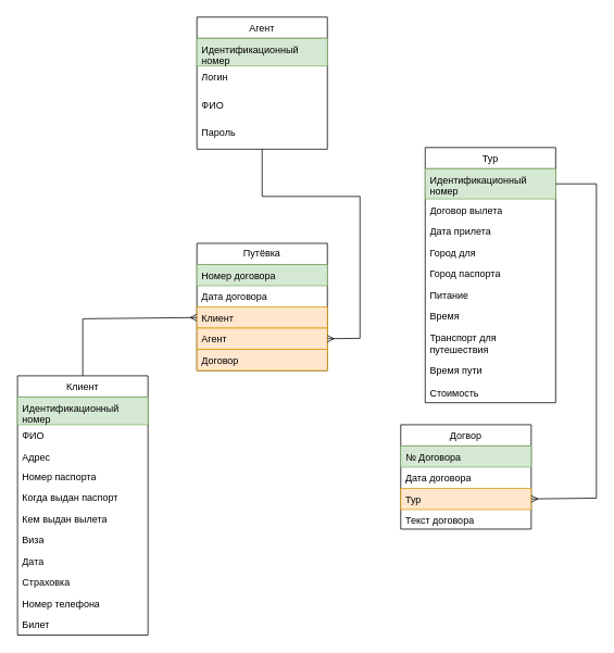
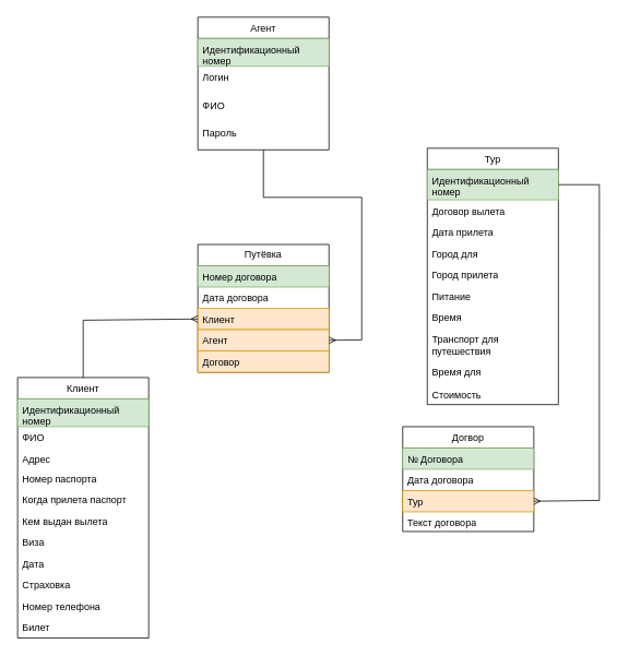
  <mxCell id="0" />
  <mxCell id="1" parent="0" />
  <mxCell id="2" value="Агент" style="swimlane;fontStyle=0;childLayout=stackLayout;horizontal=1;startSize=26;fillColor=none;horizontalStack=0;resizeParent=1;resizeParentMax=0;resizeLast=0;collapsible=1;marginBottom=0;whiteSpace=wrap;html=1;" parent="1" vertex="1"><mxGeometry x="240.988" y="20.506" width="160" height="162" as="geometry" /></mxCell>
  <mxCell id="3" value="Идентификационный номер" style="text;strokeColor=#82b366;fillColor=#d5e8d4;align=left;verticalAlign=top;spacingLeft=4;spacingRight=4;overflow=hidden;rotatable=0;points=[[0,0.5],[1,0.5]];portConstraint=eastwest;whiteSpace=wrap;html=1;fillStyle=solid;" parent="2" vertex="1"><mxGeometry y="26" width="160" height="34" as="geometry" /></mxCell>
  <mxCell id="4" value="Логин" style="text;strokeColor=none;fillColor=none;align=left;verticalAlign=top;spacingLeft=4;spacingRight=4;overflow=hidden;rotatable=0;points=[[0,0.5],[1,0.5]];portConstraint=eastwest;whiteSpace=wrap;html=1;" parent="2" vertex="1"><mxGeometry y="60" width="160" height="34" as="geometry" /></mxCell>
  <mxCell id="5" value="ФИО&amp;nbsp;" style="text;strokeColor=none;fillColor=none;align=left;verticalAlign=top;spacingLeft=4;spacingRight=4;overflow=hidden;rotatable=0;points=[[0,0.5],[1,0.5]];portConstraint=eastwest;whiteSpace=wrap;html=1;" parent="2" vertex="1"><mxGeometry y="94" width="160" height="34" as="geometry" /></mxCell>
  <mxCell id="6" value="Пароль" style="text;strokeColor=none;fillColor=none;align=left;verticalAlign=top;spacingLeft=4;spacingRight=4;overflow=hidden;rotatable=0;points=[[0,0.5],[1,0.5]];portConstraint=eastwest;whiteSpace=wrap;html=1;" parent="2" vertex="1"><mxGeometry y="128" width="160" height="34" as="geometry" /></mxCell>
  <mxCell id="7" value="Догвор" style="swimlane;fontStyle=0;childLayout=stackLayout;horizontal=1;startSize=26;fillColor=none;horizontalStack=0;resizeParent=1;resizeParentMax=0;resizeLast=0;collapsible=1;marginBottom=0;whiteSpace=wrap;html=1;" parent="1" vertex="1"><mxGeometry x="490.988" y="520.506" width="160" height="128" as="geometry" /></mxCell>
  <mxCell id="8" value="№ Договора" style="text;align=left;verticalAlign=top;spacingLeft=4;spacingRight=4;overflow=hidden;rotatable=0;points=[[0,0.5],[1,0.5]];portConstraint=eastwest;whiteSpace=wrap;html=1;fillColor=#d5e8d4;strokeColor=#82b366;" parent="7" vertex="1"><mxGeometry y="26" width="160" height="26" as="geometry" /></mxCell>
  <mxCell id="9" value="Дата договора" style="text;align=left;verticalAlign=top;spacingLeft=4;spacingRight=4;overflow=hidden;rotatable=0;points=[[0,0.5],[1,0.5]];portConstraint=eastwest;whiteSpace=wrap;html=1;" parent="7" vertex="1"><mxGeometry y="52" width="160" height="26" as="geometry" /></mxCell>
  <mxCell id="10" value="Тур" style="text;align=left;verticalAlign=top;spacingLeft=4;spacingRight=4;overflow=hidden;rotatable=0;points=[[0,0.5],[1,0.5]];portConstraint=eastwest;whiteSpace=wrap;html=1;fillColor=#ffe6cc;strokeColor=#d79b00;" parent="7" vertex="1"><mxGeometry y="78" width="160" height="26" as="geometry" /></mxCell>
  <mxCell id="11" value="Текст договора" style="text;strokeColor=none;fillColor=none;align=left;verticalAlign=top;spacingLeft=4;spacingRight=4;overflow=hidden;rotatable=0;points=[[0,0.5],[1,0.5]];portConstraint=eastwest;whiteSpace=wrap;html=1;" parent="7" vertex="1"><mxGeometry y="104" width="160" height="24" as="geometry" /></mxCell>
  <mxCell id="12" value="Путёвка" style="swimlane;fontStyle=0;childLayout=stackLayout;horizontal=1;startSize=26;fillColor=none;horizontalStack=0;resizeParent=1;resizeParentMax=0;resizeLast=0;collapsible=1;marginBottom=0;whiteSpace=wrap;html=1;" parent="1" vertex="1"><mxGeometry x="240.988" y="298.006" width="160" height="156" as="geometry" /></mxCell>
  <mxCell id="13" value="Номер договора" style="text;strokeColor=#82b366;fillColor=#d5e8d4;align=left;verticalAlign=top;spacingLeft=4;spacingRight=4;overflow=hidden;rotatable=0;points=[[0,0.5],[1,0.5]];portConstraint=eastwest;whiteSpace=wrap;html=1;" parent="12" vertex="1"><mxGeometry y="26" width="160" height="26" as="geometry" /></mxCell>
  <mxCell id="14" value="Дата договора&amp;nbsp;" style="text;align=left;verticalAlign=top;spacingLeft=4;spacingRight=4;overflow=hidden;rotatable=0;points=[[0,0.5],[1,0.5]];portConstraint=eastwest;whiteSpace=wrap;html=1;" parent="12" vertex="1"><mxGeometry y="52" width="160" height="26" as="geometry" /></mxCell>
  <mxCell id="15" value="Клиент" style="text;align=left;verticalAlign=top;spacingLeft=4;spacingRight=4;overflow=hidden;rotatable=0;points=[[0,0.5],[1,0.5]];portConstraint=eastwest;whiteSpace=wrap;html=1;fillColor=#ffe6cc;strokeColor=#d79b00;" parent="12" vertex="1"><mxGeometry y="78" width="160" height="26" as="geometry" /></mxCell>
  <mxCell id="16" value="Агент" style="text;align=left;verticalAlign=top;spacingLeft=4;spacingRight=4;overflow=hidden;rotatable=0;points=[[0,0.5],[1,0.5]];portConstraint=eastwest;whiteSpace=wrap;html=1;fillColor=#ffe6cc;strokeColor=#d79b00;" parent="12" vertex="1"><mxGeometry y="104" width="160" height="26" as="geometry" /></mxCell>
  <mxCell id="17" value="Договор" style="text;align=left;verticalAlign=top;spacingLeft=4;spacingRight=4;overflow=hidden;rotatable=0;points=[[0,0.5],[1,0.5]];portConstraint=eastwest;whiteSpace=wrap;html=1;fillColor=#ffe6cc;strokeColor=#d79b00;" parent="12" vertex="1"><mxGeometry y="130" width="160" height="26" as="geometry" /></mxCell>
  <mxCell id="18" value="Тур" style="swimlane;fontStyle=0;childLayout=stackLayout;horizontal=1;startSize=26;fillColor=none;horizontalStack=0;resizeParent=1;resizeParentMax=0;resizeLast=0;collapsible=1;marginBottom=0;whiteSpace=wrap;html=1;" parent="1" vertex="1"><mxGeometry x="520.988" y="180.506" width="160" height="313" as="geometry" /></mxCell>
  <mxCell id="19" value="Идентификационный номер" style="text;strokeColor=#82b366;fillColor=#d5e8d4;align=left;verticalAlign=top;spacingLeft=4;spacingRight=4;overflow=hidden;rotatable=0;points=[[0,0.5],[1,0.5]];portConstraint=eastwest;whiteSpace=wrap;html=1;" parent="18" vertex="1"><mxGeometry y="26" width="160" height="37" as="geometry" /></mxCell>
  <mxCell id="20" value="Договор вылета" style="text;strokeColor=none;fillColor=none;align=left;verticalAlign=top;spacingLeft=4;spacingRight=4;overflow=hidden;rotatable=0;points=[[0,0.5],[1,0.5]];portConstraint=eastwest;whiteSpace=wrap;html=1;" parent="18" vertex="1"><mxGeometry y="63" width="160" height="26" as="geometry" /></mxCell>
  <mxCell id="21" value="Дата прилета" style="text;strokeColor=none;fillColor=none;align=left;verticalAlign=top;spacingLeft=4;spacingRight=4;overflow=hidden;rotatable=0;points=[[0,0.5],[1,0.5]];portConstraint=eastwest;whiteSpace=wrap;html=1;" parent="18" vertex="1"><mxGeometry y="89" width="160" height="26" as="geometry" /></mxCell>
  <mxCell id="22" value="Город для" style="text;strokeColor=none;fillColor=none;align=left;verticalAlign=top;spacingLeft=4;spacingRight=4;overflow=hidden;rotatable=0;points=[[0,0.5],[1,0.5]];portConstraint=eastwest;whiteSpace=wrap;html=1;" vertex="1" parent="18"><mxGeometry y="115" width="160" height="26" as="geometry" /></mxCell>
- <mxCell id="23" value="Город паспорта" style="text;strokeColor=none;fillColor=none;align=left;verticalAlign=top;spacingLeft=4;spacingRight=4;overflow=hidden;rotatable=0;points=[[0,0.5],[1,0.5]];portConstraint=eastwest;whiteSpace=wrap;html=1;" vertex="1" parent="18"><mxGeometry y="141" width="160" height="26" as="geometry" /></mxCell>
+ <mxCell id="23" value="Город прилета" style="text;strokeColor=none;fillColor=none;align=left;verticalAlign=top;spacingLeft=4;spacingRight=4;overflow=hidden;rotatable=0;points=[[0,0.5],[1,0.5]];portConstraint=eastwest;whiteSpace=wrap;html=1;" vertex="1" parent="18"><mxGeometry y="141" width="160" height="26" as="geometry" /></mxCell>
  <mxCell id="24" value="Питание" style="text;strokeColor=none;fillColor=none;align=left;verticalAlign=top;spacingLeft=4;spacingRight=4;overflow=hidden;rotatable=0;points=[[0,0.5],[1,0.5]];portConstraint=eastwest;whiteSpace=wrap;html=1;" parent="18" vertex="1"><mxGeometry y="167" width="160" height="26" as="geometry" /></mxCell>
  <mxCell id="25" value="Время" style="text;strokeColor=none;fillColor=none;align=left;verticalAlign=top;spacingLeft=4;spacingRight=4;overflow=hidden;rotatable=0;points=[[0,0.5],[1,0.5]];portConstraint=eastwest;whiteSpace=wrap;html=1;" vertex="1" parent="18"><mxGeometry y="193" width="160" height="27" as="geometry" /></mxCell>
  <mxCell id="26" value="Транспорт для путешествия" style="text;strokeColor=none;fillColor=none;align=left;verticalAlign=top;spacingLeft=4;spacingRight=4;overflow=hidden;rotatable=0;points=[[0,0.5],[1,0.5]];portConstraint=eastwest;whiteSpace=wrap;html=1;" vertex="1" parent="18"><mxGeometry y="220" width="160" height="40" as="geometry" /></mxCell>
- <mxCell id="27" value="Время пути" style="text;strokeColor=none;fillColor=none;align=left;verticalAlign=top;spacingLeft=4;spacingRight=4;overflow=hidden;rotatable=0;points=[[0,0.5],[1,0.5]];portConstraint=eastwest;whiteSpace=wrap;html=1;" vertex="1" parent="18"><mxGeometry y="260" width="160" height="27" as="geometry" /></mxCell>
+ <mxCell id="27" value="Время для" style="text;strokeColor=none;fillColor=none;align=left;verticalAlign=top;spacingLeft=4;spacingRight=4;overflow=hidden;rotatable=0;points=[[0,0.5],[1,0.5]];portConstraint=eastwest;whiteSpace=wrap;html=1;" vertex="1" parent="18"><mxGeometry y="260" width="160" height="27" as="geometry" /></mxCell>
  <mxCell id="28" value="Стоимость" style="text;strokeColor=none;fillColor=none;align=left;verticalAlign=top;spacingLeft=4;spacingRight=4;overflow=hidden;rotatable=0;points=[[0,0.5],[1,0.5]];portConstraint=eastwest;whiteSpace=wrap;html=1;" vertex="1" parent="18"><mxGeometry y="287" width="160" height="26" as="geometry" /></mxCell>
  <mxCell id="29" value="Клиент" style="swimlane;fontStyle=0;childLayout=stackLayout;horizontal=1;startSize=26;fillColor=none;horizontalStack=0;resizeParent=1;resizeParentMax=0;resizeLast=0;collapsible=1;marginBottom=0;whiteSpace=wrap;html=1;" parent="1" vertex="1"><mxGeometry x="20.988" y="460.506" width="160" height="318" as="geometry" /></mxCell>
  <mxCell id="30" value="Идентификационный номер" style="text;strokeColor=#82b366;fillColor=#d5e8d4;align=left;verticalAlign=top;spacingLeft=4;spacingRight=4;overflow=hidden;rotatable=0;points=[[0,0.5],[1,0.5]];portConstraint=eastwest;whiteSpace=wrap;html=1;" parent="29" vertex="1"><mxGeometry y="26" width="160" height="34" as="geometry" /></mxCell>
  <mxCell id="31" value="ФИО" style="text;strokeColor=none;fillColor=none;align=left;verticalAlign=top;spacingLeft=4;spacingRight=4;overflow=hidden;rotatable=0;points=[[0,0.5],[1,0.5]];portConstraint=eastwest;whiteSpace=wrap;html=1;" parent="29" vertex="1"><mxGeometry y="60" width="160" height="26" as="geometry" /></mxCell>
  <mxCell id="32" value="Адрес" style="text;strokeColor=none;fillColor=none;align=left;verticalAlign=top;spacingLeft=4;spacingRight=4;overflow=hidden;rotatable=0;points=[[0,0.5],[1,0.5]];portConstraint=eastwest;whiteSpace=wrap;html=1;" parent="29" vertex="1"><mxGeometry y="86" width="160" height="24" as="geometry" /></mxCell>
  <mxCell id="33" value="Номер паспорта" style="text;strokeColor=none;fillColor=none;align=left;verticalAlign=top;spacingLeft=4;spacingRight=4;overflow=hidden;rotatable=0;points=[[0,0.5],[1,0.5]];portConstraint=eastwest;whiteSpace=wrap;html=1;" parent="29" vertex="1"><mxGeometry y="110" width="160" height="26" as="geometry" /></mxCell>
- <mxCell id="34" value="Когда выдан паспорт" style="text;align=left;verticalAlign=top;spacingLeft=4;spacingRight=4;overflow=hidden;rotatable=0;points=[[0,0.5],[1,0.5]];portConstraint=eastwest;whiteSpace=wrap;html=1;" parent="29" vertex="1"><mxGeometry y="136" width="160" height="26" as="geometry" /></mxCell>
+ <mxCell id="34" value="Когда прилета паспорт" style="text;align=left;verticalAlign=top;spacingLeft=4;spacingRight=4;overflow=hidden;rotatable=0;points=[[0,0.5],[1,0.5]];portConstraint=eastwest;whiteSpace=wrap;html=1;" parent="29" vertex="1"><mxGeometry y="136" width="160" height="26" as="geometry" /></mxCell>
  <mxCell id="35" value="Кем выдан вылета" style="text;align=left;verticalAlign=top;spacingLeft=4;spacingRight=4;overflow=hidden;rotatable=0;points=[[0,0.5],[1,0.5]];portConstraint=eastwest;whiteSpace=wrap;html=1;" parent="29" vertex="1"><mxGeometry y="162" width="160" height="26" as="geometry" /></mxCell>
  <mxCell id="36" value="Виза" style="text;align=left;verticalAlign=top;spacingLeft=4;spacingRight=4;overflow=hidden;rotatable=0;points=[[0,0.5],[1,0.5]];portConstraint=eastwest;whiteSpace=wrap;html=1;" parent="29" vertex="1"><mxGeometry y="188" width="160" height="26" as="geometry" /></mxCell>
  <mxCell id="37" value="Дата" style="text;align=left;verticalAlign=top;spacingLeft=4;spacingRight=4;overflow=hidden;rotatable=0;points=[[0,0.5],[1,0.5]];portConstraint=eastwest;whiteSpace=wrap;html=1;" parent="29" vertex="1"><mxGeometry y="214" width="160" height="26" as="geometry" /></mxCell>
  <mxCell id="38" value="Страховка" style="text;align=left;verticalAlign=top;spacingLeft=4;spacingRight=4;overflow=hidden;rotatable=0;points=[[0,0.5],[1,0.5]];portConstraint=eastwest;whiteSpace=wrap;html=1;" parent="29" vertex="1"><mxGeometry y="240" width="160" height="26" as="geometry" /></mxCell>
  <mxCell id="39" value="Номер телефона" style="text;align=left;verticalAlign=top;spacingLeft=4;spacingRight=4;overflow=hidden;rotatable=0;points=[[0,0.5],[1,0.5]];portConstraint=eastwest;whiteSpace=wrap;html=1;" parent="29" vertex="1"><mxGeometry y="266" width="160" height="26" as="geometry" /></mxCell>
  <mxCell id="40" value="Билет" style="text;align=left;verticalAlign=top;spacingLeft=4;spacingRight=4;overflow=hidden;rotatable=0;points=[[0,0.5],[1,0.5]];portConstraint=eastwest;whiteSpace=wrap;html=1;" parent="29" vertex="1"><mxGeometry y="292" width="160" height="26" as="geometry" /></mxCell>
  <mxCell id="41" value="" style="endArrow=ERmany;html=1;rounded=0;entryX=0;entryY=0.5;entryDx=0;entryDy=0;exitX=0.5;exitY=0;exitDx=0;exitDy=0;startArrow=none;startFill=0;endFill=0;" parent="1" source="29" target="15" edge="1"><mxGeometry width="50" height="50" relative="1" as="geometry"><mxPoint x="130.988" y="400.506" as="sourcePoint" /><mxPoint x="180.988" y="350.506" as="targetPoint" /><Array as="points"><mxPoint x="100.988" y="390.506" /></Array></mxGeometry></mxCell>
  <mxCell id="42" value="" style="endArrow=none;html=1;rounded=0;exitX=1;exitY=0.5;exitDx=0;exitDy=0;startArrow=ERmany;startFill=0;endFill=0;" parent="1" source="16" target="6" edge="1"><mxGeometry width="50" height="50" relative="1" as="geometry"><mxPoint x="310.988" y="298.006" as="sourcePoint" /><mxPoint x="450.988" y="240.006" as="targetPoint" /><Array as="points"><mxPoint x="440.988" y="414.506" /><mxPoint x="440.988" y="240.506" /><mxPoint x="320.988" y="240.506" /></Array></mxGeometry></mxCell>
  <mxCell id="43" value="" style="endArrow=none;html=1;rounded=0;exitX=1;exitY=0.5;exitDx=0;exitDy=0;startArrow=ERmany;startFill=0;endFill=0;entryX=1;entryY=0.5;entryDx=0;entryDy=0;" parent="1" source="10" target="19" edge="1"><mxGeometry width="50" height="50" relative="1" as="geometry"><mxPoint x="930.988" y="552.506" as="sourcePoint" /><mxPoint x="680.988" y="460.506" as="targetPoint" /><Array as="points"><mxPoint x="730.988" y="610.506" /><mxPoint x="731" y="225" /></Array></mxGeometry></mxCell>
